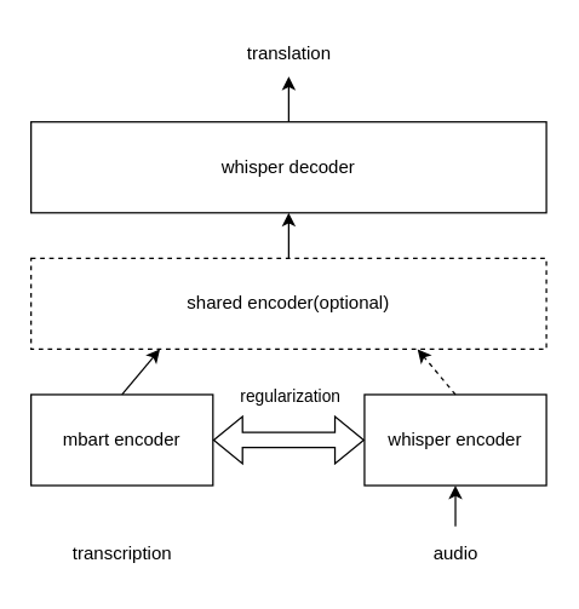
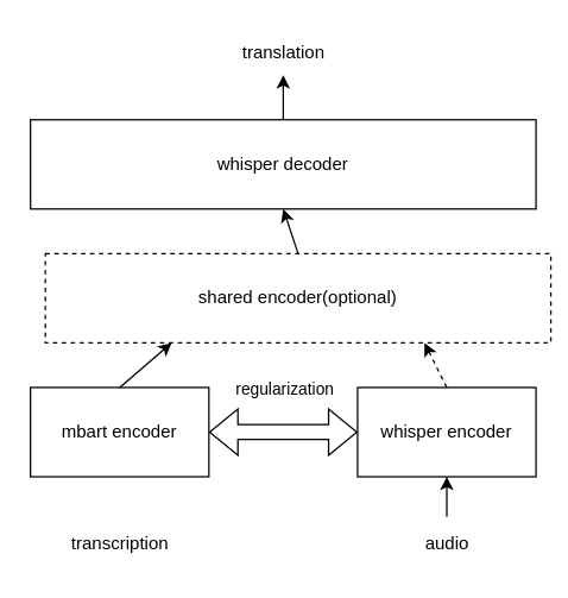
  <mxCell id="0" />
  <mxCell id="1" parent="0" />
  <mxCell id="2" value="mbart encoder" style="rounded=0;whiteSpace=wrap;html=1;" vertex="1" parent="1"><mxGeometry x="20" y="260" width="120" height="60" as="geometry" /></mxCell>
  <mxCell id="3" value="whisper encoder" style="rounded=0;whiteSpace=wrap;html=1;" vertex="1" parent="1"><mxGeometry x="240" y="260" width="120" height="60" as="geometry" /></mxCell>
  <mxCell id="4" value="" style="shape=flexArrow;endArrow=classic;startArrow=classic;html=1;rounded=0;exitX=1;exitY=0.5;exitDx=0;exitDy=0;entryX=0;entryY=0.5;entryDx=0;entryDy=0;" edge="1" parent="1" source="2" target="3"><mxGeometry width="100" height="100" relative="1" as="geometry"><mxPoint x="210" y="320" as="sourcePoint" /><mxPoint x="310" y="220" as="targetPoint" /></mxGeometry></mxCell>
  <mxCell id="5" value="regularization" style="edgeLabel;html=1;align=center;verticalAlign=middle;resizable=0;points=[];" vertex="1" connectable="0" parent="4"><mxGeometry x="0.289" relative="1" as="geometry"><mxPoint x="-14" y="-30" as="offset" /></mxGeometry></mxCell>
- <mxCell id="6" value="shared encoder(optional)" style="rounded=0;whiteSpace=wrap;html=1;dashed=1;" vertex="1" parent="1"><mxGeometry x="20" y="170" width="340" height="60" as="geometry" /></mxCell>
+ <mxCell id="6" value="shared encoder(optional)" style="rounded=0;whiteSpace=wrap;html=1;dashed=1;" vertex="1" parent="1"><mxGeometry x="30" y="170" width="340" height="60" as="geometry" /></mxCell>
  <mxCell id="7" value="whisper decoder" style="rounded=0;whiteSpace=wrap;html=1;" vertex="1" parent="1"><mxGeometry x="20" y="80" width="340" height="60" as="geometry" /></mxCell>
  <mxCell id="8" value="" style="endArrow=classic;html=1;rounded=0;entryX=0.5;entryY=1;entryDx=0;entryDy=0;exitX=0.5;exitY=-0.1;exitDx=0;exitDy=0;exitPerimeter=0;" edge="1" parent="1" source="10" target="3"><mxGeometry width="50" height="50" relative="1" as="geometry"><mxPoint x="300" y="360" as="sourcePoint" /><mxPoint x="290" y="170" as="targetPoint" /></mxGeometry></mxCell>
  <mxCell id="9" value="transcription" style="text;html=1;resizable=0;autosize=1;align=center;verticalAlign=middle;points=[];fillColor=none;strokeColor=none;rounded=0;" vertex="1" parent="1"><mxGeometry x="35" y="350" width="90" height="30" as="geometry" /></mxCell>
  <mxCell id="10" value="audio" style="text;html=1;resizable=0;autosize=1;align=center;verticalAlign=middle;points=[];fillColor=none;strokeColor=none;rounded=0;" vertex="1" parent="1"><mxGeometry x="275" y="350" width="50" height="30" as="geometry" /></mxCell>
  <mxCell id="11" value="" style="endArrow=classic;html=1;rounded=0;exitX=0.5;exitY=0;exitDx=0;exitDy=0;entryX=0.75;entryY=1;entryDx=0;entryDy=0;dashed=1;" edge="1" parent="1" source="3" target="6"><mxGeometry width="50" height="50" relative="1" as="geometry"><mxPoint x="240" y="220" as="sourcePoint" /><mxPoint x="290" y="170" as="targetPoint" /></mxGeometry></mxCell>
  <mxCell id="12" value="" style="endArrow=classic;html=1;rounded=0;exitX=0.5;exitY=0;exitDx=0;exitDy=0;entryX=0.25;entryY=1;entryDx=0;entryDy=0;" edge="1" parent="1" source="2" target="6"><mxGeometry width="50" height="50" relative="1" as="geometry"><mxPoint x="60" y="290" as="sourcePoint" /><mxPoint x="90" y="240" as="targetPoint" /></mxGeometry></mxCell>
  <mxCell id="13" value="" style="endArrow=classic;html=1;rounded=0;exitX=0.5;exitY=0;exitDx=0;exitDy=0;entryX=0.5;entryY=1;entryDx=0;entryDy=0;" edge="1" parent="1" source="6" target="7"><mxGeometry width="50" height="50" relative="1" as="geometry"><mxPoint x="240" y="220" as="sourcePoint" /><mxPoint x="290" y="170" as="targetPoint" /></mxGeometry></mxCell>
  <mxCell id="14" value="" style="endArrow=classic;html=1;rounded=0;exitX=0.5;exitY=0;exitDx=0;exitDy=0;" edge="1" parent="1" source="7"><mxGeometry width="50" height="50" relative="1" as="geometry"><mxPoint x="240" y="220" as="sourcePoint" /><mxPoint x="190" y="50" as="targetPoint" /></mxGeometry></mxCell>
  <mxCell id="15" value="translation" style="text;html=1;resizable=0;autosize=1;align=center;verticalAlign=middle;points=[];fillColor=none;strokeColor=none;rounded=0;" vertex="1" parent="1"><mxGeometry x="150" y="20" width="80" height="30" as="geometry" /></mxCell>
